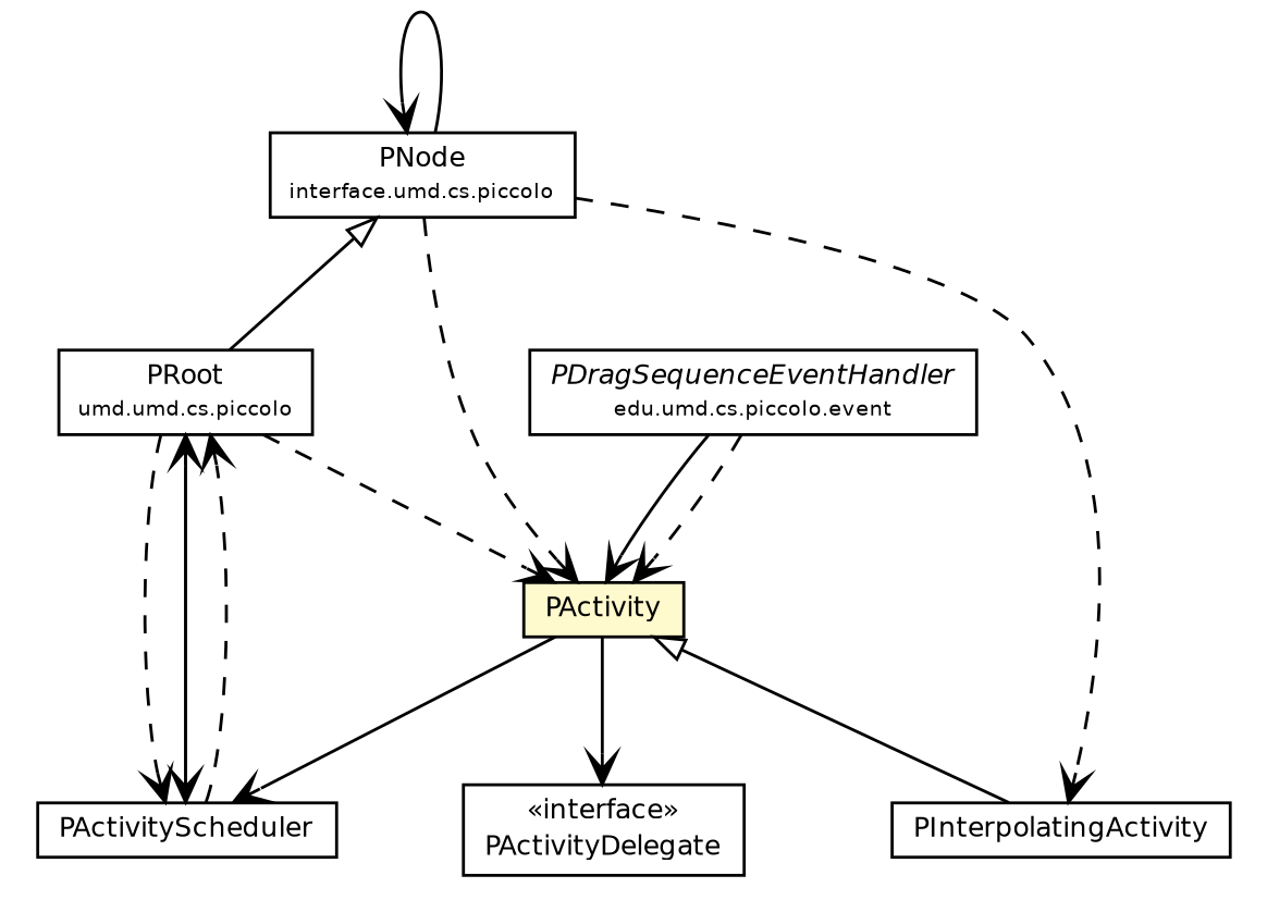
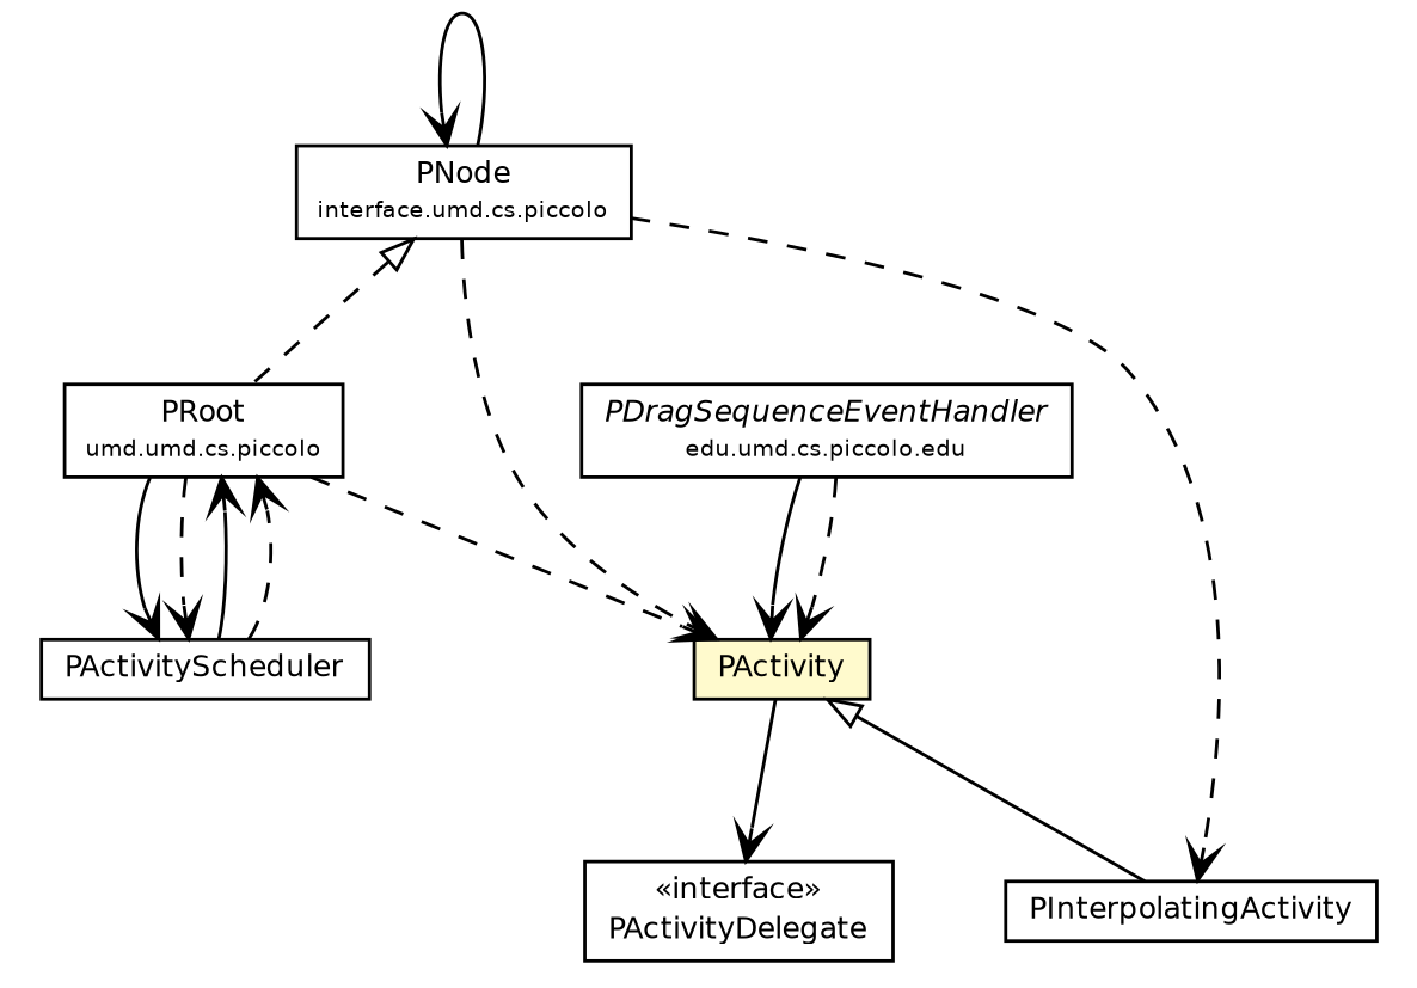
  digraph {
    node [fontcolor=black fontname=Helvetica fontsize=9.0 shape=plaintext]
    edge [arrowhead=open color=black fontcolor=black fontname=Helvetica fontsize=10.0 headport=p labelfontname=Helvetica labelfontsize=10 tailport=p]
    n1 [label=<<table border="0" cellborder="1" cellspacing="0" cellpadding="2" port="p" href="../PNode.html"> 		<tr><td><table border="0" cellspacing="0" cellpadding="1"> 			<tr><td> PNode </td></tr> 			<tr><td><font point-size="7.0"> interface.umd.cs.piccolo </font></td></tr> 		</table></td></tr> 		</table>>]
    n2 [label=<<table border="0" cellborder="1" cellspacing="0" cellpadding="2" port="p" href="../PRoot.html"> 		<tr><td><table border="0" cellspacing="0" cellpadding="1"> 			<tr><td> PRoot </td></tr> 			<tr><td><font point-size="7.0"> umd.umd.cs.piccolo </font></td></tr> 		</table></td></tr> 		</table>>]
    n3 [label=<<table border="0" cellborder="1" cellspacing="0" cellpadding="2" port="p" href="./PInterpolatingActivity.html"> 		<tr><td><table border="0" cellspacing="0" cellpadding="1"> 			<tr><td> PInterpolatingActivity </td></tr> 		</table></td></tr> 		</table>>]
    n4 [label=<<table border="0" cellborder="1" cellspacing="0" cellpadding="2" port="p" bgcolor="lemonChiffon" href="./PActivity.html"> 		<tr><td><table border="0" cellspacing="0" cellpadding="1"> 			<tr><td> PActivity </td></tr> 		</table></td></tr> 		</table>>]
    n5 [label=<<table border="0" cellborder="1" cellspacing="0" cellpadding="2" port="p" href="./PActivityScheduler.html"> 		<tr><td><table border="0" cellspacing="0" cellpadding="1"> 			<tr><td> PActivityScheduler </td></tr> 		</table></td></tr> 		</table>>]
    n6 [label=<<table border="0" cellborder="1" cellspacing="0" cellpadding="2" port="p" href="./PActivity.PActivityDelegate.html"> 		<tr><td><table border="0" cellspacing="0" cellpadding="1"> 			<tr><td> &laquo;interface&raquo; </td></tr> 			<tr><td> PActivityDelegate </td></tr> 		</table></td></tr> 		</table>>]
-   n7 [label=<<table border="0" cellborder="1" cellspacing="0" cellpadding="2" port="p" href="../event/PDragSequenceEventHandler.html"> 		<tr><td><table border="0" cellspacing="0" cellpadding="1"> 			<tr><td><font face="Helvetica-Oblique"> PDragSequenceEventHandler </font></td></tr> 			<tr><td><font point-size="7.0"> edu.umd.cs.piccolo.event </font></td></tr> 		</table></td></tr> 		</table>>]
+   n7 [label=<<table border="0" cellborder="1" cellspacing="0" cellpadding="2" port="p" href="../event/PDragSequenceEventHandler.html"> 		<tr><td><table border="0" cellspacing="0" cellpadding="1"> 			<tr><td><font face="Helvetica-Oblique"> PDragSequenceEventHandler </font></td></tr> 			<tr><td><font point-size="7.0"> edu.umd.cs.piccolo.edu </font></td></tr> 		</table></td></tr> 		</table>>]
    n1 -> n1
-   n1 -> n2 [arrowtail=empty dir=back fontsize=10 arrowhead="" color="" fontcolor=""]
+   n1 -> n2 [arrowtail=empty dir=back fontsize=10 style=dashed arrowhead="" color="" fontcolor=""]
    n1 -> n3 [style=dashed]
    n1 -> n4 [style=dashed]
    n2 -> n4 [style=dashed]
    n2 -> n5
    n2 -> n5 [style=dashed]
    n4 -> n3 [arrowtail=empty dir=back fontsize=10 arrowhead="" color="" fontcolor=""]
-   n4 -> n5
    n4 -> n6
    n5 -> n2
    n5 -> n2 [style=dashed]
    n7 -> n4
    n7 -> n4 [style=dashed]
  }
